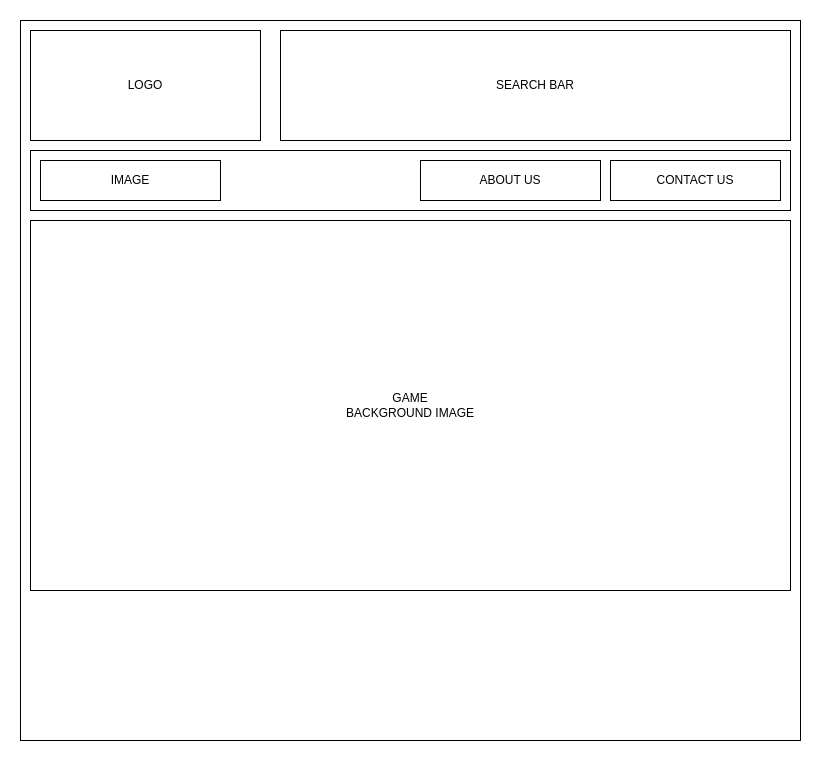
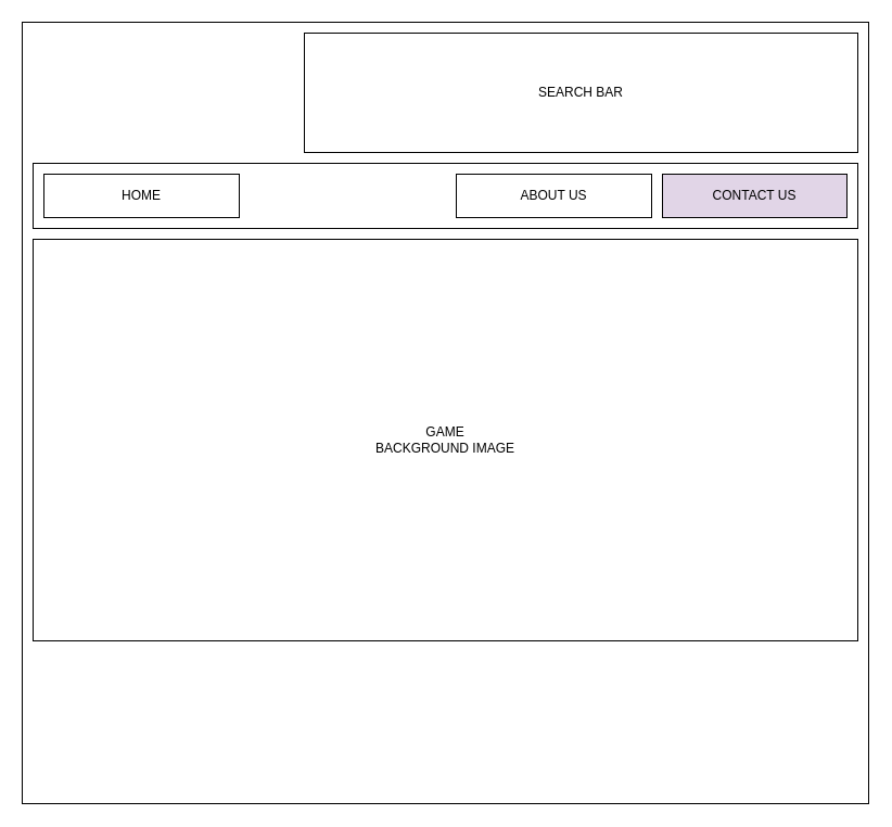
  <mxCell id="0" />
  <mxCell id="1" parent="0" />
  <mxCell id="2" value="" style="rounded=0;whiteSpace=wrap;html=1;" parent="1" vertex="1"><mxGeometry x="20" y="20" width="780" height="720" as="geometry" /></mxCell>
  <mxCell id="3" value="GAME&lt;br&gt;BACKGROUND IMAGE" style="rounded=0;whiteSpace=wrap;html=1;" parent="1" vertex="1"><mxGeometry x="30" y="220" width="760" height="370" as="geometry" /></mxCell>
- <mxCell id="4" value="LOGO" style="rounded=0;whiteSpace=wrap;html=1;" parent="1" vertex="1"><mxGeometry x="30" y="30" width="230" height="110" as="geometry" /></mxCell>
  <mxCell id="5" value="SEARCH BAR" style="rounded=0;whiteSpace=wrap;html=1;" parent="1" vertex="1"><mxGeometry x="280" y="30" width="510" height="110" as="geometry" /></mxCell>
  <mxCell id="6" value="" style="rounded=0;whiteSpace=wrap;html=1;" parent="1" vertex="1"><mxGeometry x="30" y="150" width="760" height="60" as="geometry" /></mxCell>
- <mxCell id="7" value="IMAGE" style="rounded=0;whiteSpace=wrap;html=1;" parent="1" vertex="1"><mxGeometry x="40" y="160" width="180" height="40" as="geometry" /></mxCell>
- <mxCell id="8" value="CONTACT US" style="rounded=0;whiteSpace=wrap;html=1;" parent="1" vertex="1"><mxGeometry x="610" y="160" width="170" height="40" as="geometry" /></mxCell>
+ <mxCell id="7" value="HOME" style="rounded=0;whiteSpace=wrap;html=1;" parent="1" vertex="1"><mxGeometry x="40" y="160" width="180" height="40" as="geometry" /></mxCell>
+ <mxCell id="8" value="CONTACT US" style="rounded=0;whiteSpace=wrap;html=1;fillColor=#e1d5e7;" parent="1" vertex="1"><mxGeometry x="610" y="160" width="170" height="40" as="geometry" /></mxCell>
  <mxCell id="9" value="ABOUT US" style="rounded=0;whiteSpace=wrap;html=1;" parent="1" vertex="1"><mxGeometry x="420" y="160" width="180" height="40" as="geometry" /></mxCell>
